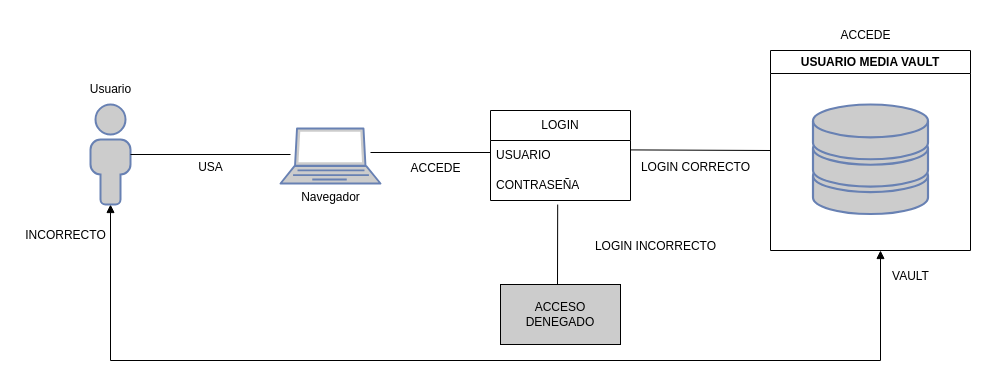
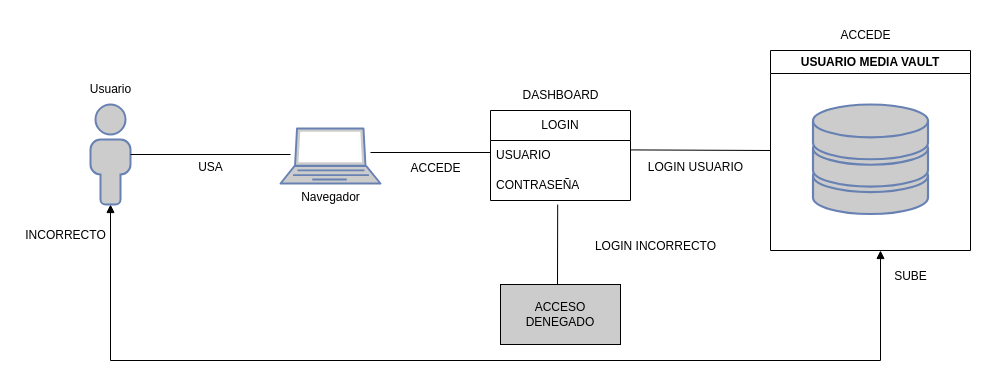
  <mxCell id="0" />
  <mxCell id="1" parent="0" />
  <mxCell id="2" style="edgeStyle=orthogonalEdgeStyle;rounded=0;orthogonalLoop=1;jettySize=auto;html=1;startArrow=block;startFill=1;endArrow=block;endFill=1;" edge="1" parent="1" source="3"><mxGeometry relative="1" as="geometry"><mxPoint x="880" y="250" as="targetPoint" /><Array as="points"><mxPoint x="110" y="360" /><mxPoint x="880" y="360" /></Array></mxGeometry></mxCell>
  <mxCell id="3" value="" style="fontColor=#0066CC;verticalAlign=top;verticalLabelPosition=bottom;labelPosition=center;align=center;html=1;outlineConnect=0;fillColor=#CCCCCC;strokeColor=#6881B3;gradientColor=none;gradientDirection=north;strokeWidth=2;shape=mxgraph.networks.user_male;" vertex="1" parent="1"><mxGeometry x="90" y="104" width="40" height="100" as="geometry" /></mxCell>
  <mxCell id="4" value="Usuario" style="text;html=1;align=center;verticalAlign=middle;resizable=0;points=[];autosize=1;strokeColor=none;fillColor=none;" vertex="1" parent="1"><mxGeometry x="80" y="74" width="60" height="30" as="geometry" /></mxCell>
  <mxCell id="5" value="" style="endArrow=none;html=1;rounded=0;exitX=1;exitY=0.5;exitDx=0;exitDy=0;exitPerimeter=0;" edge="1" parent="1" source="3"><mxGeometry width="50" height="50" relative="1" as="geometry"><mxPoint x="150" y="154" as="sourcePoint" /><mxPoint x="290" y="154" as="targetPoint" /></mxGeometry></mxCell>
  <mxCell id="6" value="LOGIN" style="swimlane;fontStyle=0;childLayout=stackLayout;horizontal=1;startSize=30;horizontalStack=0;resizeParent=1;resizeParentMax=0;resizeLast=0;collapsible=1;marginBottom=0;whiteSpace=wrap;html=1;" vertex="1" parent="1"><mxGeometry x="490" y="110" width="140" height="90" as="geometry" /></mxCell>
  <mxCell id="7" value="USUARIO" style="text;strokeColor=none;fillColor=none;align=left;verticalAlign=middle;spacingLeft=4;spacingRight=4;overflow=hidden;points=[[0,0.5],[1,0.5]];portConstraint=eastwest;rotatable=0;whiteSpace=wrap;html=1;" vertex="1" parent="6"><mxGeometry y="30" width="140" height="30" as="geometry" /></mxCell>
  <mxCell id="8" value="CONTRASEÑA" style="text;strokeColor=none;fillColor=none;align=left;verticalAlign=middle;spacingLeft=4;spacingRight=4;overflow=hidden;points=[[0,0.5],[1,0.5]];portConstraint=eastwest;rotatable=0;whiteSpace=wrap;html=1;" vertex="1" parent="6"><mxGeometry y="60" width="140" height="30" as="geometry" /></mxCell>
  <mxCell id="9" value="" style="fontColor=#0066CC;verticalAlign=top;verticalLabelPosition=bottom;labelPosition=center;align=center;html=1;outlineConnect=0;fillColor=#CCCCCC;strokeColor=#6881B3;gradientColor=none;gradientDirection=north;strokeWidth=2;shape=mxgraph.networks.laptop;" vertex="1" parent="1"><mxGeometry x="280" y="128" width="100" height="55" as="geometry" /></mxCell>
  <mxCell id="10" value="Navegador" style="text;html=1;align=center;verticalAlign=middle;resizable=0;points=[];autosize=1;strokeColor=none;fillColor=none;" vertex="1" parent="1"><mxGeometry x="290" y="182" width="80" height="30" as="geometry" /></mxCell>
  <mxCell id="11" value="USA" style="text;html=1;align=center;verticalAlign=middle;resizable=0;points=[];autosize=1;strokeColor=none;fillColor=none;" vertex="1" parent="1"><mxGeometry x="185" y="152" width="50" height="30" as="geometry" /></mxCell>
  <mxCell id="12" value="" style="endArrow=none;html=1;rounded=0;" edge="1" parent="1"><mxGeometry width="50" height="50" relative="1" as="geometry"><mxPoint x="370" y="152" as="sourcePoint" /><mxPoint x="490" y="152" as="targetPoint" /></mxGeometry></mxCell>
+ <mxCell id="13" value="DASHBOARD" style="text;html=1;align=center;verticalAlign=middle;resizable=0;points=[];autosize=1;strokeColor=none;fillColor=none;" vertex="1" parent="1"><mxGeometry x="510" y="80" width="100" height="30" as="geometry" /></mxCell>
  <mxCell id="14" value="" style="endArrow=none;html=1;rounded=0;entryX=0;entryY=0.5;entryDx=0;entryDy=0;" edge="1" parent="1" target="16"><mxGeometry width="50" height="50" relative="1" as="geometry"><mxPoint x="630" y="149.41" as="sourcePoint" /><mxPoint x="750" y="149.41" as="targetPoint" /></mxGeometry></mxCell>
- <mxCell id="15" value="LOGIN CORRECTO" style="text;html=1;align=center;verticalAlign=middle;resizable=0;points=[];autosize=1;strokeColor=none;fillColor=none;" vertex="1" parent="1"><mxGeometry x="630" y="152" width="130" height="30" as="geometry" /></mxCell>
+ <mxCell id="15" value="LOGIN USUARIO" style="text;html=1;align=center;verticalAlign=middle;resizable=0;points=[];autosize=1;strokeColor=none;fillColor=none;" vertex="1" parent="1"><mxGeometry x="630" y="152" width="130" height="30" as="geometry" /></mxCell>
  <mxCell id="16" value="USUARIO MEDIA VAULT" style="swimlane;whiteSpace=wrap;html=1;" vertex="1" parent="1"><mxGeometry x="770" y="50" width="200" height="200" as="geometry" /></mxCell>
  <mxCell id="17" value="" style="fontColor=#0066CC;verticalAlign=top;verticalLabelPosition=bottom;labelPosition=center;align=center;html=1;outlineConnect=0;fillColor=#CCCCCC;strokeColor=#6881B3;gradientColor=none;gradientDirection=north;strokeWidth=2;shape=mxgraph.networks.storage;" vertex="1" parent="16"><mxGeometry x="42.5" y="54" width="115" height="109.5" as="geometry" /></mxCell>
  <mxCell id="18" value="ACCEDE" style="text;html=1;align=center;verticalAlign=middle;resizable=0;points=[];autosize=1;strokeColor=none;fillColor=none;" vertex="1" parent="1"><mxGeometry x="400" y="153" width="70" height="30" as="geometry" /></mxCell>
  <mxCell id="19" value="ACCEDE" style="text;html=1;align=center;verticalAlign=middle;resizable=0;points=[];autosize=1;strokeColor=none;fillColor=none;" vertex="1" parent="1"><mxGeometry x="830" y="20" width="70" height="30" as="geometry" /></mxCell>
  <mxCell id="20" value="" style="endArrow=none;html=1;rounded=0;entryX=0.48;entryY=1.135;entryDx=0;entryDy=0;entryPerimeter=0;" edge="1" parent="1" target="8"><mxGeometry width="50" height="50" relative="1" as="geometry"><mxPoint x="557" y="284" as="sourcePoint" /><mxPoint x="510" y="264" as="targetPoint" /></mxGeometry></mxCell>
  <mxCell id="21" value="LOGIN INCORRECTO" style="text;html=1;align=center;verticalAlign=middle;resizable=0;points=[];autosize=1;strokeColor=none;fillColor=none;" vertex="1" parent="1"><mxGeometry x="585" y="230.5" width="140" height="30" as="geometry" /></mxCell>
  <mxCell id="22" value="ACCESO DENEGADO" style="rounded=0;whiteSpace=wrap;html=1;fillColor=#cccccc;" vertex="1" parent="1"><mxGeometry x="500" y="284" width="120" height="60" as="geometry" /></mxCell>
- <mxCell id="23" value="VAULT" style="text;html=1;align=center;verticalAlign=middle;resizable=0;points=[];autosize=1;strokeColor=none;fillColor=none;" vertex="1" parent="1"><mxGeometry x="880" y="260.5" width="60" height="30" as="geometry" /></mxCell>
+ <mxCell id="23" value="SUBE" style="text;html=1;align=center;verticalAlign=middle;resizable=0;points=[];autosize=1;strokeColor=none;fillColor=none;" vertex="1" parent="1"><mxGeometry x="880" y="260.5" width="60" height="30" as="geometry" /></mxCell>
  <mxCell id="24" value="INCORRECTO" style="text;html=1;align=center;verticalAlign=middle;resizable=0;points=[];autosize=1;strokeColor=none;fillColor=none;" vertex="1" parent="1"><mxGeometry x="20" y="220" width="90" height="30" as="geometry" /></mxCell>
